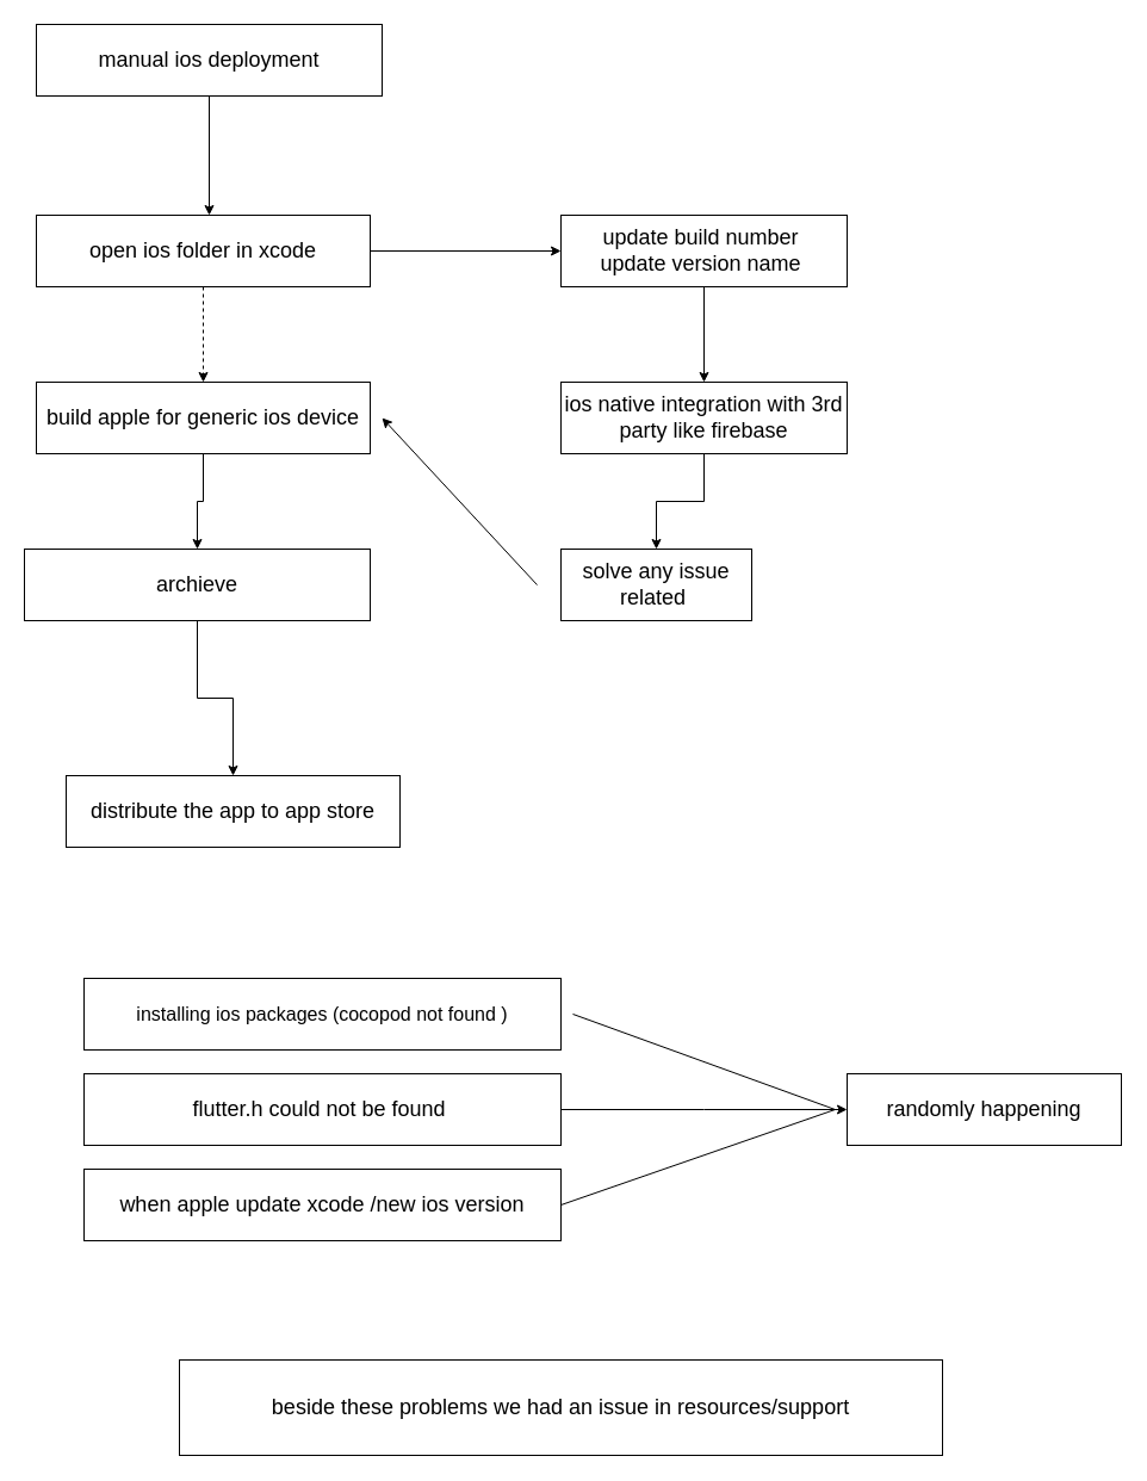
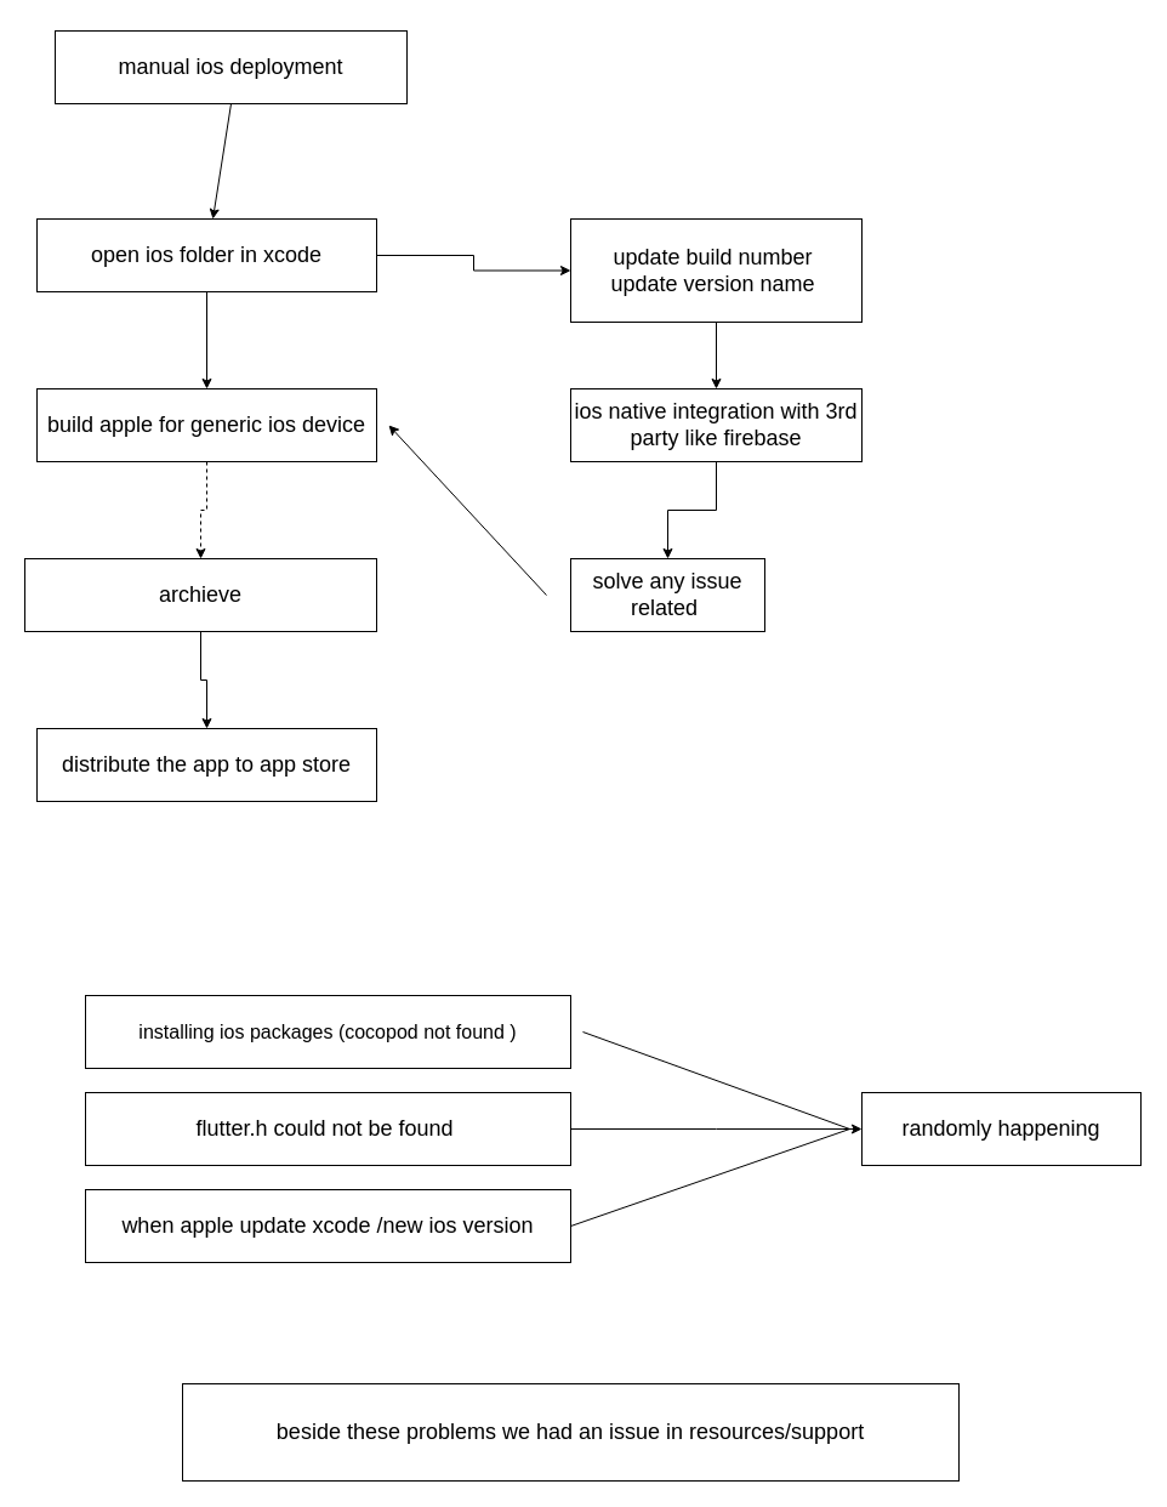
  <mxCell id="0" />
  <mxCell id="1" parent="0" />
- <mxCell id="2" value="&lt;font style=&quot;font-size: 18px;&quot;&gt;manual ios deployment&lt;/font&gt;" style="rounded=0;whiteSpace=wrap;html=1;" vertex="1" parent="1"><mxGeometry x="30" y="20" width="290" height="60" as="geometry" /></mxCell>
+ <mxCell id="2" value="&lt;font style=&quot;font-size: 18px;&quot;&gt;manual ios deployment&lt;/font&gt;" style="rounded=0;whiteSpace=wrap;html=1;" vertex="1" parent="1"><mxGeometry x="45" y="25" width="290" height="60" as="geometry" /></mxCell>
  <mxCell id="3" value="" style="endArrow=classic;html=1;rounded=0;exitX=0.5;exitY=1;exitDx=0;exitDy=0;" edge="1" parent="1" source="2"><mxGeometry width="50" height="50" relative="1" as="geometry"><mxPoint x="430" y="270" as="sourcePoint" /><mxPoint x="175" y="180" as="targetPoint" /></mxGeometry></mxCell>
- <mxCell id="4" value="" style="edgeStyle=orthogonalEdgeStyle;rounded=0;orthogonalLoop=1;jettySize=auto;html=1;dashed=1;" edge="1" parent="1" source="6" target="8"><mxGeometry relative="1" as="geometry" /></mxCell>
+ <mxCell id="4" value="" style="edgeStyle=orthogonalEdgeStyle;rounded=0;orthogonalLoop=1;jettySize=auto;html=1;" edge="1" parent="1" source="6" target="8"><mxGeometry relative="1" as="geometry" /></mxCell>
  <mxCell id="5" value="" style="edgeStyle=orthogonalEdgeStyle;rounded=0;orthogonalLoop=1;jettySize=auto;html=1;" edge="1" parent="1" source="6" target="13"><mxGeometry relative="1" as="geometry" /></mxCell>
  <mxCell id="6" value="&lt;font style=&quot;font-size: 18px;&quot;&gt;open ios folder in xcode&lt;/font&gt;" style="rounded=0;whiteSpace=wrap;html=1;" vertex="1" parent="1"><mxGeometry x="30" y="180" width="280" height="60" as="geometry" /></mxCell>
- <mxCell id="7" value="" style="edgeStyle=orthogonalEdgeStyle;rounded=0;orthogonalLoop=1;jettySize=auto;html=1;" edge="1" parent="1" source="8" target="10"><mxGeometry relative="1" as="geometry" /></mxCell>
+ <mxCell id="7" value="" style="edgeStyle=orthogonalEdgeStyle;rounded=0;orthogonalLoop=1;jettySize=auto;html=1;dashed=1;" edge="1" parent="1" source="8" target="10"><mxGeometry relative="1" as="geometry" /></mxCell>
  <mxCell id="8" value="&lt;font style=&quot;font-size: 18px;&quot;&gt;build apple for generic ios device&lt;/font&gt;" style="whiteSpace=wrap;html=1;rounded=0;" vertex="1" parent="1"><mxGeometry x="30" y="320" width="280" height="60" as="geometry" /></mxCell>
  <mxCell id="9" value="" style="edgeStyle=orthogonalEdgeStyle;rounded=0;orthogonalLoop=1;jettySize=auto;html=1;" edge="1" parent="1" source="10" target="11"><mxGeometry relative="1" as="geometry" /></mxCell>
  <mxCell id="10" value="&lt;font style=&quot;font-size: 18px;&quot;&gt;archieve&lt;/font&gt;" style="whiteSpace=wrap;html=1;rounded=0;" vertex="1" parent="1"><mxGeometry x="20" y="460" width="290" height="60" as="geometry" /></mxCell>
- <mxCell id="11" value="&lt;font style=&quot;font-size: 18px;&quot;&gt;distribute the app to app store&lt;/font&gt;" style="rounded=0;whiteSpace=wrap;html=1;" vertex="1" parent="1"><mxGeometry x="55" y="650" width="280" height="60" as="geometry" /></mxCell>
+ <mxCell id="11" value="&lt;font style=&quot;font-size: 18px;&quot;&gt;distribute the app to app store&lt;/font&gt;" style="rounded=0;whiteSpace=wrap;html=1;" vertex="1" parent="1"><mxGeometry x="30" y="600" width="280" height="60" as="geometry" /></mxCell>
  <mxCell id="12" value="" style="edgeStyle=orthogonalEdgeStyle;rounded=0;orthogonalLoop=1;jettySize=auto;html=1;" edge="1" parent="1" source="13" target="15"><mxGeometry relative="1" as="geometry" /></mxCell>
- <mxCell id="13" value="&lt;font style=&quot;font-size: 18px;&quot;&gt;update build number&amp;nbsp;&lt;br&gt;update version name&amp;nbsp;&lt;/font&gt;" style="whiteSpace=wrap;html=1;rounded=0;" vertex="1" parent="1"><mxGeometry x="470" y="180" width="240" height="60" as="geometry" /></mxCell>
+ <mxCell id="13" value="&lt;font style=&quot;font-size: 18px;&quot;&gt;update build number&amp;nbsp;&lt;br&gt;update version name&amp;nbsp;&lt;/font&gt;" style="whiteSpace=wrap;html=1;rounded=0;" vertex="1" parent="1"><mxGeometry x="470" y="180" width="240" height="85" as="geometry" /></mxCell>
  <mxCell id="14" value="" style="edgeStyle=orthogonalEdgeStyle;rounded=0;orthogonalLoop=1;jettySize=auto;html=1;" edge="1" parent="1" source="15" target="16"><mxGeometry relative="1" as="geometry" /></mxCell>
  <mxCell id="15" value="&lt;font style=&quot;font-size: 18px;&quot;&gt;ios native integration with 3rd party like firebase&lt;/font&gt;" style="rounded=0;whiteSpace=wrap;html=1;" vertex="1" parent="1"><mxGeometry x="470" y="320" width="240" height="60" as="geometry" /></mxCell>
  <mxCell id="16" value="&lt;font style=&quot;font-size: 18px;&quot;&gt;solve any issue related&amp;nbsp;&lt;/font&gt;" style="whiteSpace=wrap;html=1;rounded=0;" vertex="1" parent="1"><mxGeometry x="470" y="460" width="160" height="60" as="geometry" /></mxCell>
  <mxCell id="17" value="" style="endArrow=classic;html=1;rounded=0;" edge="1" parent="1"><mxGeometry width="50" height="50" relative="1" as="geometry"><mxPoint x="450" y="490" as="sourcePoint" /><mxPoint x="320" y="350" as="targetPoint" /></mxGeometry></mxCell>
  <mxCell id="18" value="&lt;font size=&quot;3&quot;&gt;installing ios packages (cocopod not found )&lt;/font&gt;" style="rounded=0;whiteSpace=wrap;html=1;" vertex="1" parent="1"><mxGeometry x="70" y="820" width="400" height="60" as="geometry" /></mxCell>
  <mxCell id="19" value="" style="edgeStyle=orthogonalEdgeStyle;rounded=0;orthogonalLoop=1;jettySize=auto;html=1;" edge="1" parent="1" source="20"><mxGeometry relative="1" as="geometry"><mxPoint x="710" y="930" as="targetPoint" /></mxGeometry></mxCell>
  <mxCell id="20" value="&lt;font style=&quot;font-size: 18px;&quot;&gt;flutter.h could not be found&amp;nbsp;&lt;/font&gt;" style="rounded=0;whiteSpace=wrap;html=1;" vertex="1" parent="1"><mxGeometry x="70" y="900" width="400" height="60" as="geometry" /></mxCell>
  <mxCell id="21" value="&lt;font style=&quot;font-size: 18px;&quot;&gt;when apple update xcode /new ios version&lt;/font&gt;" style="rounded=0;whiteSpace=wrap;html=1;" vertex="1" parent="1"><mxGeometry x="70" y="980" width="400" height="60" as="geometry" /></mxCell>
  <mxCell id="22" value="&lt;font style=&quot;font-size: 18px;&quot;&gt;randomly happening&lt;/font&gt;" style="rounded=0;whiteSpace=wrap;html=1;" vertex="1" parent="1"><mxGeometry x="710" y="900" width="230" height="60" as="geometry" /></mxCell>
  <mxCell id="23" value="" style="endArrow=none;html=1;rounded=0;exitX=1;exitY=0.5;exitDx=0;exitDy=0;" edge="1" parent="1" source="21"><mxGeometry width="50" height="50" relative="1" as="geometry"><mxPoint x="430" y="1030" as="sourcePoint" /><mxPoint x="480" y="850" as="targetPoint" /><Array as="points"><mxPoint x="700" y="930" /></Array></mxGeometry></mxCell>
  <mxCell id="24" value="&lt;font style=&quot;font-size: 18px;&quot;&gt;beside these problems we had an issue in resources/support&lt;/font&gt;" style="rounded=0;whiteSpace=wrap;html=1;" vertex="1" parent="1"><mxGeometry x="150" y="1140" width="640" height="80" as="geometry" /></mxCell>
